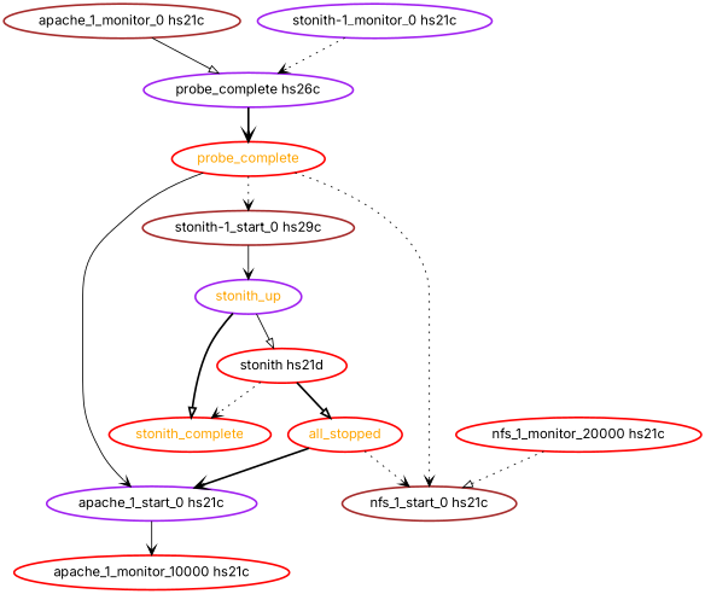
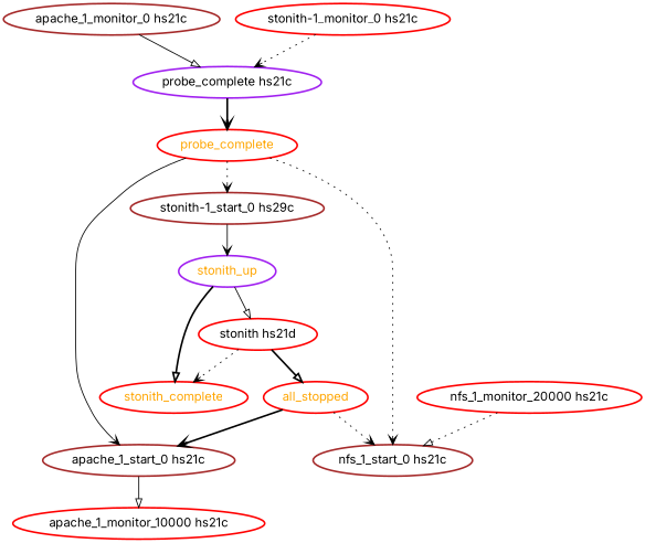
  digraph {
    fontname=Inter
    node [color=red fontcolor=black fontname=Inter style=bold]
    edge [arrowhead=vee fontname=Inter style=dotted]
    all_stopped [fontcolor=orange]
-   "apache_1_start_0 hs21c" [color=purple]
+   "apache_1_start_0 hs21c" [color=brown]
    "nfs_1_start_0 hs21c" [color=brown]
    "apache_1_monitor_10000 hs21c"
    "nfs_1_monitor_20000 hs21c"
    "apache_1_monitor_0 hs21c" [color=brown]
-   "probe_complete hs21c" [color=purple label="probe_complete hs26c"]
+   "probe_complete hs21c" [color=purple]
    probe_complete [fontcolor=orange]
    n9 [color=brown label="stonith-1_start_0 hs29c"]
    stonith_up [color=purple fontcolor=orange]
    "stonith hs21d"
    stonith_complete [fontcolor=orange]
-   "stonith-1_monitor_0 hs21c" [color=purple]
+   "stonith-1_monitor_0 hs21c"
    all_stopped -> "apache_1_start_0 hs21c" [style=bold]
    all_stopped -> "nfs_1_start_0 hs21c"
-   "apache_1_start_0 hs21c" -> "apache_1_monitor_10000 hs21c" [style=solid]
+   "apache_1_start_0 hs21c" -> "apache_1_monitor_10000 hs21c" [arrowhead=onormal style=solid]
    "nfs_1_monitor_20000 hs21c" -> "nfs_1_start_0 hs21c" [arrowhead=onormal]
    "apache_1_monitor_0 hs21c" -> "probe_complete hs21c" [arrowhead=onormal style=solid]
    "probe_complete hs21c" -> probe_complete [style=bold]
    probe_complete -> "apache_1_start_0 hs21c" [style=solid]
    probe_complete -> "nfs_1_start_0 hs21c"
    probe_complete -> n9
    n9 -> stonith_up [style=solid]
    stonith_up -> "stonith hs21d" [arrowhead=onormal style=solid]
    stonith_up -> stonith_complete [arrowhead=onormal style=bold]
    "stonith hs21d" -> all_stopped [arrowhead=onormal style=bold]
    "stonith hs21d" -> stonith_complete
    "stonith-1_monitor_0 hs21c" -> "probe_complete hs21c"
  }
